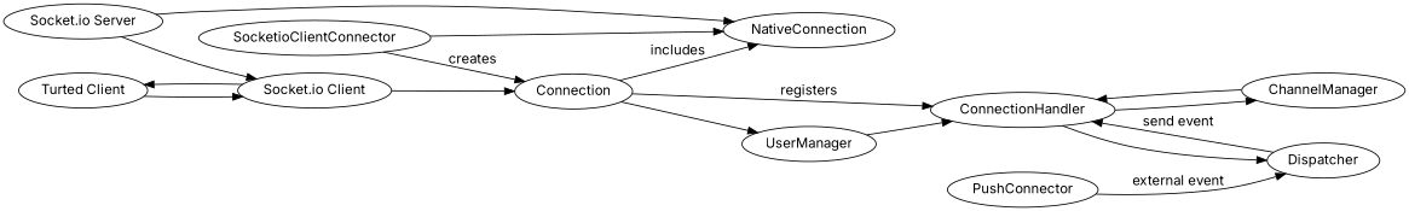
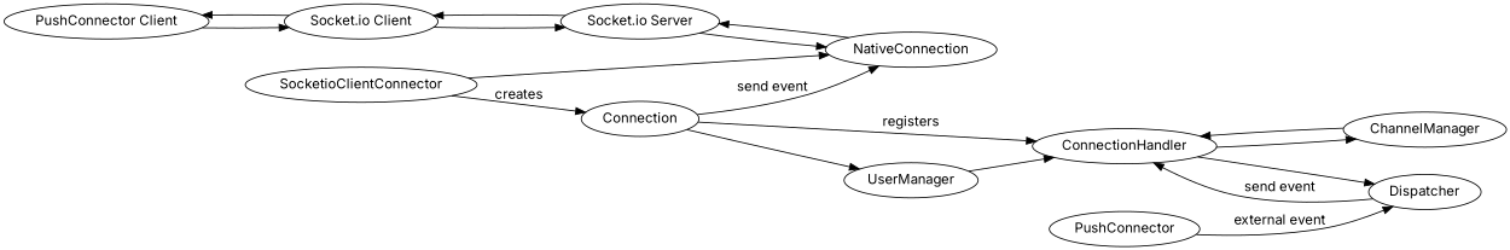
  digraph {
    fontname=Inter
    rankdir=LR
    node [fontname=Inter]
    edge [fontname=Inter]
-   "Turted Client"
+   "Turted Client" [label="PushConnector Client"]
    "Socket.io Client"
    "Socket.io Server"
    NativeConnection
    SocketioClientConnector
    Connection
    ConnectionHandler
    UserManager
    ChannelManager
    Dispatcher
    PushConnector
    "Turted Client" -> "Socket.io Client"
    "Socket.io Client" -> "Turted Client"
-   "Socket.io Client" -> Connection
+   "Socket.io Client" -> "Socket.io Server"
    "Socket.io Server" -> "Socket.io Client"
    "Socket.io Server" -> NativeConnection
+   NativeConnection -> "Socket.io Server"
    SocketioClientConnector -> NativeConnection
    SocketioClientConnector -> Connection [label=creates]
-   Connection -> NativeConnection [label=includes]
+   Connection -> NativeConnection [label="send event"]
    Connection -> ConnectionHandler [label=registers]
    Connection -> UserManager
    ConnectionHandler -> ChannelManager
    ConnectionHandler -> Dispatcher
    UserManager -> ConnectionHandler
    ChannelManager -> ConnectionHandler
    Dispatcher -> ConnectionHandler [label="send event"]
    PushConnector -> Dispatcher [label="external event"]
  }
